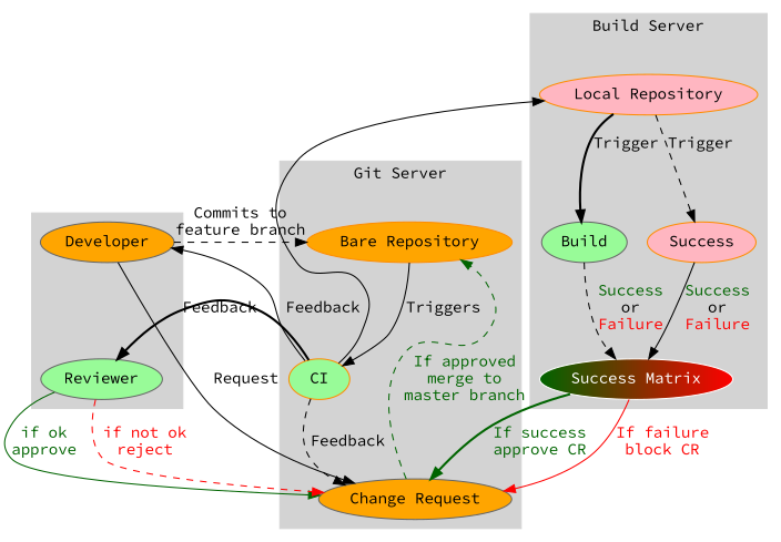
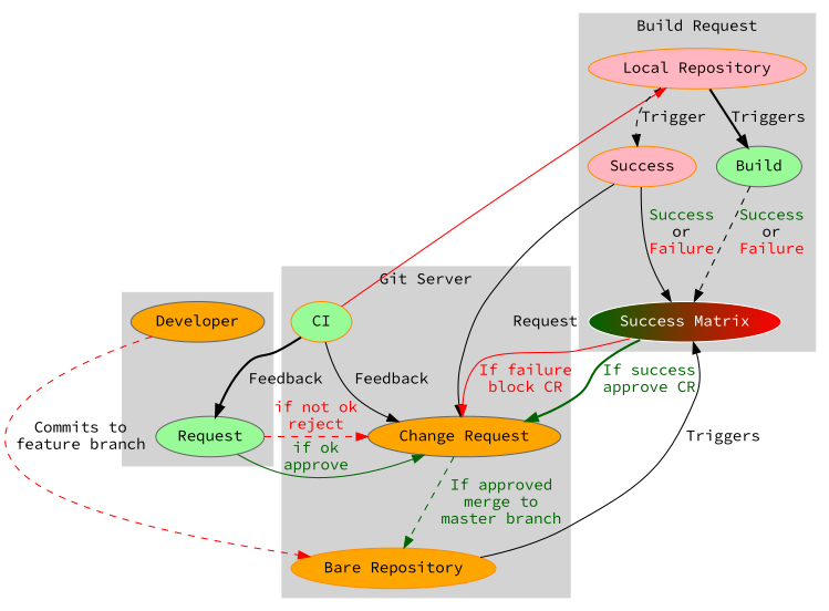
  digraph {
    compound=true
    fontname="Source Code Pro"
    node [color=gray40 fillcolor=orange fontname="Source Code Pro" group=2 style=filled]
    edge [fontname="Source Code Pro" style=solid]
    n1 [group=1 label=Developer]
-   n2 [fillcolor=palegreen label=Reviewer]
+   n2 [fillcolor=palegreen label=Request]
    n3 [color=darkorange group=1 label="Bare Repository"]
    n4 [color=darkorange fillcolor=palegreen label=CI]
    n5 [group=3 label="Change Request"]
    n6 [color=darkorange fillcolor=lightpink group=1 label="Local Repository"]
    n7 [fillcolor=palegreen label=Build]
    n8 [color=darkorange fillcolor=lightpink label=Success]
    n9 [color=white fillcolor="darkgreen:red" group=3 label=<<font color='white'>Success Matrix</font>>]
    subgraph cluster_1 {
      color=lightgrey
      style=filled
      n1
      n2
    }
    subgraph cluster_2 {
      color=lightgrey
      label="Git Server"
      style=filled
      n3
      n4
      n5
    }
    subgraph cluster_3 {
      color=lightgrey
-     label="Build Server"
+     label="Build Request"
      style=filled
      n6
      n7
      n8
      n9
    }
    n1 -> n2 [style=invis]
-   n1 -> n3 [label="Commits to\nfeature branch" style=dashed]
-   n1 -> n5 [label=Request]
+   n1 -> n3 [label="Commits to\nfeature branch" style=dashed color=red]
+   n8 -> n5 [label=Request]
    n2 -> n5 [color=darkgreen fontcolor=darkgreen label="if ok\napprove"]
    n2 -> n5 [color=red fontcolor=red label="if not ok\nreject" style=dashed]
-   n3 -> n4 [label=Triggers]
-   n4 -> n1 [label=Feedback]
+   n3 -> n9 [label=Triggers]
    n4 -> n2 [label=Feedback style=bold]
-   n4 -> n5 [label=Feedback style=dashed]
-   n4 -> n6
+   n4 -> n5 [label=Feedback]
+   n4 -> n6 [color=red]
    n5 -> n3 [color=darkgreen fontcolor=darkgreen label="If approved\nmerge to\nmaster branch" style=dashed]
-   n6 -> n7 [label=Trigger style=bold]
+   n6 -> n7 [label=Triggers style=bold]
    n6 -> n8 [label=Trigger style=dashed]
    n7 -> n9 [label=<<font color='darkgreen'>Success</font><br/>or<br/><font color='red'>Failure</font>> style=dashed]
    n8 -> n9 [label=<<font color='darkgreen'>Success</font><br/>or<br/><font color='red'>Failure</font>>]
    n9 -> n5 [color=darkgreen fontcolor=darkgreen label="If success\napprove CR" style=bold]
    n9 -> n5 [color=red fontcolor=red label="If failure\nblock CR"]
  }
